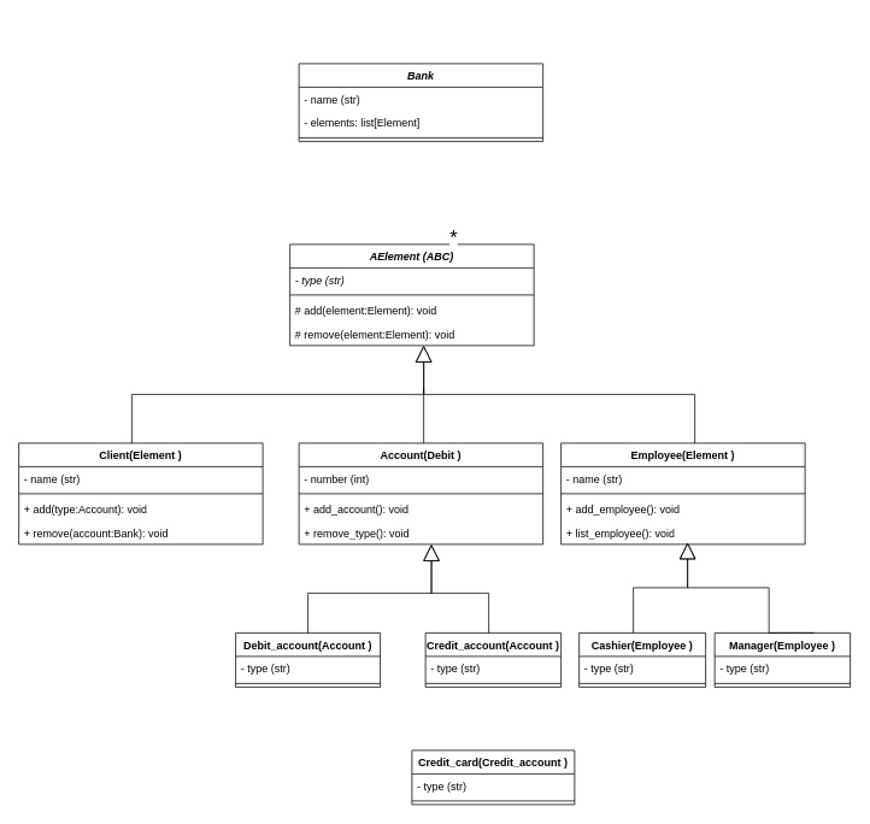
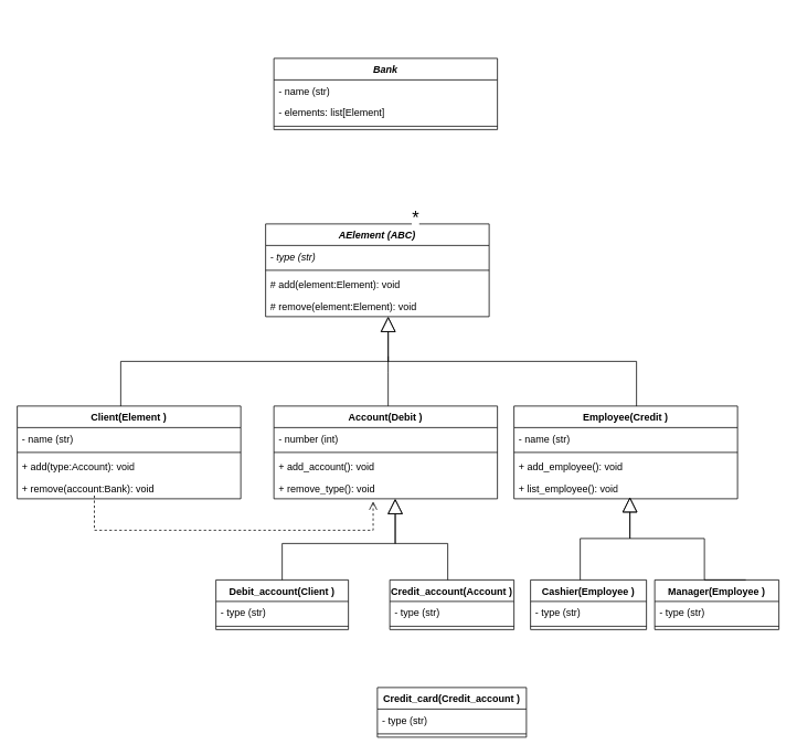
  <mxCell id="0" />
  <mxCell id="1" parent="0" />
  <mxCell id="2" value="&lt;i&gt;AElement (ABC)&lt;/i&gt;" style="swimlane;fontStyle=1;align=center;verticalAlign=top;childLayout=stackLayout;horizontal=1;startSize=26;horizontalStack=0;resizeParent=1;resizeParentMax=0;resizeLast=0;collapsible=1;marginBottom=0;whiteSpace=wrap;html=1;" vertex="1" parent="1"><mxGeometry x="320" y="270" width="270" height="112" as="geometry" /></mxCell>
  <mxCell id="3" value="&lt;i&gt;- type (str)&lt;/i&gt;" style="text;strokeColor=none;fillColor=none;align=left;verticalAlign=top;spacingLeft=4;spacingRight=4;overflow=hidden;rotatable=0;points=[[0,0.5],[1,0.5]];portConstraint=eastwest;whiteSpace=wrap;html=1;" vertex="1" parent="2"><mxGeometry y="26" width="270" height="26" as="geometry" /></mxCell>
  <mxCell id="4" value="" style="line;strokeWidth=1;fillColor=none;align=left;verticalAlign=middle;spacingTop=-1;spacingLeft=3;spacingRight=3;rotatable=0;labelPosition=right;points=[];portConstraint=eastwest;strokeColor=inherit;" vertex="1" parent="2"><mxGeometry y="52" width="270" height="8" as="geometry" /></mxCell>
  <mxCell id="5" value="# add(element:Element): void" style="text;strokeColor=none;fillColor=none;align=left;verticalAlign=top;spacingLeft=4;spacingRight=4;overflow=hidden;rotatable=0;points=[[0,0.5],[1,0.5]];portConstraint=eastwest;whiteSpace=wrap;html=1;" vertex="1" parent="2"><mxGeometry y="60" width="270" height="26" as="geometry" /></mxCell>
  <mxCell id="6" value="# remove(element:Element): void" style="text;strokeColor=none;fillColor=none;align=left;verticalAlign=top;spacingLeft=4;spacingRight=4;overflow=hidden;rotatable=0;points=[[0,0.5],[1,0.5]];portConstraint=eastwest;whiteSpace=wrap;html=1;" vertex="1" parent="2"><mxGeometry y="86" width="270" height="26" as="geometry" /></mxCell>
  <mxCell id="7" value="&lt;i&gt;Bank&lt;/i&gt;" style="swimlane;fontStyle=1;align=center;verticalAlign=top;childLayout=stackLayout;horizontal=1;startSize=26;horizontalStack=0;resizeParent=1;resizeParentMax=0;resizeLast=0;collapsible=1;marginBottom=0;whiteSpace=wrap;html=1;" vertex="1" parent="1"><mxGeometry x="330" y="70" width="270" height="86" as="geometry" /></mxCell>
  <mxCell id="8" value="- name (str)" style="text;strokeColor=none;fillColor=none;align=left;verticalAlign=top;spacingLeft=4;spacingRight=4;overflow=hidden;rotatable=0;points=[[0,0.5],[1,0.5]];portConstraint=eastwest;whiteSpace=wrap;html=1;" vertex="1" parent="7"><mxGeometry y="26" width="270" height="26" as="geometry" /></mxCell>
  <mxCell id="9" value="- elements: list[Element]" style="text;strokeColor=none;fillColor=none;align=left;verticalAlign=top;spacingLeft=4;spacingRight=4;overflow=hidden;rotatable=0;points=[[0,0.5],[1,0.5]];portConstraint=eastwest;whiteSpace=wrap;html=1;" vertex="1" parent="7"><mxGeometry y="52" width="270" height="26" as="geometry" /></mxCell>
  <mxCell id="10" value="" style="line;strokeWidth=1;fillColor=none;align=left;verticalAlign=middle;spacingTop=-1;spacingLeft=3;spacingRight=3;rotatable=0;labelPosition=right;points=[];portConstraint=eastwest;strokeColor=inherit;" vertex="1" parent="7"><mxGeometry y="78" width="270" height="8" as="geometry" /></mxCell>
  <mxCell id="11" value="&lt;font style=&quot;font-size: 22px;&quot;&gt;*&lt;/font&gt;" style="edgeLabel;html=1;align=center;verticalAlign=middle;resizable=0;points=[];" vertex="1" connectable="0" parent="1"><mxGeometry x="660.005" y="20" as="geometry"><mxPoint x="-160" y="243" as="offset" /></mxGeometry></mxCell>
  <mxCell id="12" value="" style="endArrow=block;endSize=16;endFill=0;html=1;rounded=0;entryX=1;entryY=0.5;entryDx=0;entryDy=0;edgeStyle=orthogonalEdgeStyle;" edge="1" parent="1"><mxGeometry width="160" relative="1" as="geometry"><mxPoint x="768" y="496" as="sourcePoint" /><mxPoint x="468" y="382.004" as="targetPoint" /><Array as="points"><mxPoint x="768" y="436" /><mxPoint x="468" y="436" /></Array></mxGeometry></mxCell>
  <mxCell id="13" value="" style="endArrow=block;endSize=16;endFill=0;html=1;rounded=0;edgeStyle=orthogonalEdgeStyle;exitX=0.5;exitY=0;exitDx=0;exitDy=0;entryX=0.536;entryY=0.991;entryDx=0;entryDy=0;entryPerimeter=0;" edge="1" parent="1"><mxGeometry width="160" relative="1" as="geometry"><mxPoint x="145" y="492" as="sourcePoint" /><mxPoint x="468.08" y="382" as="targetPoint" /><Array as="points"><mxPoint x="145" y="436" /><mxPoint x="468" y="436" /></Array></mxGeometry></mxCell>
  <mxCell id="14" value="" style="endArrow=none;html=1;edgeStyle=orthogonalEdgeStyle;rounded=0;entryX=0.5;entryY=0;entryDx=0;entryDy=0;" edge="1" parent="1"><mxGeometry relative="1" as="geometry"><mxPoint x="468" y="430" as="sourcePoint" /><mxPoint x="468" y="490" as="targetPoint" /><Array as="points"><mxPoint x="468" y="450" /><mxPoint x="468" y="450" /></Array></mxGeometry></mxCell>
- <mxCell id="15" value="Employee(Element&amp;nbsp;)" style="swimlane;fontStyle=1;align=center;verticalAlign=top;childLayout=stackLayout;horizontal=1;startSize=26;horizontalStack=0;resizeParent=1;resizeParentMax=0;resizeLast=0;collapsible=1;marginBottom=0;whiteSpace=wrap;html=1;" vertex="1" parent="1"><mxGeometry x="620" y="490" width="270" height="112" as="geometry" /></mxCell>
+ <mxCell id="15" value="Employee(Credit&amp;nbsp;)" style="swimlane;fontStyle=1;align=center;verticalAlign=top;childLayout=stackLayout;horizontal=1;startSize=26;horizontalStack=0;resizeParent=1;resizeParentMax=0;resizeLast=0;collapsible=1;marginBottom=0;whiteSpace=wrap;html=1;" vertex="1" parent="1"><mxGeometry x="620" y="490" width="270" height="112" as="geometry" /></mxCell>
  <mxCell id="16" value="- name (str)" style="text;strokeColor=none;fillColor=none;align=left;verticalAlign=top;spacingLeft=4;spacingRight=4;overflow=hidden;rotatable=0;points=[[0,0.5],[1,0.5]];portConstraint=eastwest;whiteSpace=wrap;html=1;" vertex="1" parent="15"><mxGeometry y="26" width="270" height="26" as="geometry" /></mxCell>
  <mxCell id="17" value="" style="line;strokeWidth=1;fillColor=none;align=left;verticalAlign=middle;spacingTop=-1;spacingLeft=3;spacingRight=3;rotatable=0;labelPosition=right;points=[];portConstraint=eastwest;strokeColor=inherit;" vertex="1" parent="15"><mxGeometry y="52" width="270" height="8" as="geometry" /></mxCell>
  <mxCell id="18" value="+ add_employee(): void" style="text;strokeColor=none;fillColor=none;align=left;verticalAlign=top;spacingLeft=4;spacingRight=4;overflow=hidden;rotatable=0;points=[[0,0.5],[1,0.5]];portConstraint=eastwest;whiteSpace=wrap;html=1;" vertex="1" parent="15"><mxGeometry y="60" width="270" height="26" as="geometry" /></mxCell>
  <mxCell id="19" value="+ list_employee(): void" style="text;strokeColor=none;fillColor=none;align=left;verticalAlign=top;spacingLeft=4;spacingRight=4;overflow=hidden;rotatable=0;points=[[0,0.5],[1,0.5]];portConstraint=eastwest;whiteSpace=wrap;html=1;" vertex="1" parent="15"><mxGeometry y="86" width="270" height="26" as="geometry" /></mxCell>
  <mxCell id="20" value="Client(Element&amp;nbsp;)" style="swimlane;fontStyle=1;align=center;verticalAlign=top;childLayout=stackLayout;horizontal=1;startSize=26;horizontalStack=0;resizeParent=1;resizeParentMax=0;resizeLast=0;collapsible=1;marginBottom=0;whiteSpace=wrap;html=1;" vertex="1" parent="1"><mxGeometry x="20" y="490" width="270" height="112" as="geometry" /></mxCell>
  <mxCell id="21" value="- name (str)" style="text;strokeColor=none;fillColor=none;align=left;verticalAlign=top;spacingLeft=4;spacingRight=4;overflow=hidden;rotatable=0;points=[[0,0.5],[1,0.5]];portConstraint=eastwest;whiteSpace=wrap;html=1;" vertex="1" parent="20"><mxGeometry y="26" width="270" height="26" as="geometry" /></mxCell>
  <mxCell id="22" value="" style="line;strokeWidth=1;fillColor=none;align=left;verticalAlign=middle;spacingTop=-1;spacingLeft=3;spacingRight=3;rotatable=0;labelPosition=right;points=[];portConstraint=eastwest;strokeColor=inherit;" vertex="1" parent="20"><mxGeometry y="52" width="270" height="8" as="geometry" /></mxCell>
  <mxCell id="23" value="+ add(type:Account): void" style="text;strokeColor=none;fillColor=none;align=left;verticalAlign=top;spacingLeft=4;spacingRight=4;overflow=hidden;rotatable=0;points=[[0,0.5],[1,0.5]];portConstraint=eastwest;whiteSpace=wrap;html=1;" vertex="1" parent="20"><mxGeometry y="60" width="270" height="26" as="geometry" /></mxCell>
  <mxCell id="24" value="+ remove(account:Bank): void" style="text;strokeColor=none;fillColor=none;align=left;verticalAlign=top;spacingLeft=4;spacingRight=4;overflow=hidden;rotatable=0;points=[[0,0.5],[1,0.5]];portConstraint=eastwest;whiteSpace=wrap;html=1;" vertex="1" parent="20"><mxGeometry y="86" width="270" height="26" as="geometry" /></mxCell>
  <mxCell id="25" value="Account(Debit&amp;nbsp;)" style="swimlane;fontStyle=1;align=center;verticalAlign=top;childLayout=stackLayout;horizontal=1;startSize=26;horizontalStack=0;resizeParent=1;resizeParentMax=0;resizeLast=0;collapsible=1;marginBottom=0;whiteSpace=wrap;html=1;" vertex="1" parent="1"><mxGeometry x="330" y="490" width="270" height="112" as="geometry" /></mxCell>
  <mxCell id="26" value="- number (int)" style="text;strokeColor=none;fillColor=none;align=left;verticalAlign=top;spacingLeft=4;spacingRight=4;overflow=hidden;rotatable=0;points=[[0,0.5],[1,0.5]];portConstraint=eastwest;whiteSpace=wrap;html=1;" vertex="1" parent="25"><mxGeometry y="26" width="270" height="26" as="geometry" /></mxCell>
  <mxCell id="27" value="" style="line;strokeWidth=1;fillColor=none;align=left;verticalAlign=middle;spacingTop=-1;spacingLeft=3;spacingRight=3;rotatable=0;labelPosition=right;points=[];portConstraint=eastwest;strokeColor=inherit;" vertex="1" parent="25"><mxGeometry y="52" width="270" height="8" as="geometry" /></mxCell>
  <mxCell id="28" value="+ add_account(): void" style="text;strokeColor=none;fillColor=none;align=left;verticalAlign=top;spacingLeft=4;spacingRight=4;overflow=hidden;rotatable=0;points=[[0,0.5],[1,0.5]];portConstraint=eastwest;whiteSpace=wrap;html=1;" vertex="1" parent="25"><mxGeometry y="60" width="270" height="26" as="geometry" /></mxCell>
  <mxCell id="29" value="+ remove_type(): void" style="text;strokeColor=none;fillColor=none;align=left;verticalAlign=top;spacingLeft=4;spacingRight=4;overflow=hidden;rotatable=0;points=[[0,0.5],[1,0.5]];portConstraint=eastwest;whiteSpace=wrap;html=1;" vertex="1" parent="25"><mxGeometry y="86" width="270" height="26" as="geometry" /></mxCell>
- <mxCell id="31" value="Debit_account(Account&amp;nbsp;)" style="swimlane;fontStyle=1;align=center;verticalAlign=top;childLayout=stackLayout;horizontal=1;startSize=26;horizontalStack=0;resizeParent=1;resizeParentMax=0;resizeLast=0;collapsible=1;marginBottom=0;whiteSpace=wrap;html=1;" vertex="1" parent="1"><mxGeometry x="260" y="700" width="160" height="60" as="geometry" /></mxCell>
+ <mxCell id="30" value="" style="html=1;verticalAlign=bottom;endArrow=open;dashed=1;endSize=8;rounded=0;edgeStyle=orthogonalEdgeStyle;exitX=0.345;exitY=0.85;exitDx=0;exitDy=0;exitPerimeter=0;entryX=0.444;entryY=1.124;entryDx=0;entryDy=0;entryPerimeter=0;" edge="1" parent="1" source="24" target="29"><mxGeometry x="-0.0" relative="1" as="geometry"><mxPoint x="100" y="730" as="sourcePoint" /><mxPoint x="450" y="670" as="targetPoint" /><Array as="points"><mxPoint x="113" y="640" /><mxPoint x="450" y="640" /></Array><mxPoint as="offset" /></mxGeometry></mxCell>
+ <mxCell id="31" value="Debit_account(Client&amp;nbsp;)" style="swimlane;fontStyle=1;align=center;verticalAlign=top;childLayout=stackLayout;horizontal=1;startSize=26;horizontalStack=0;resizeParent=1;resizeParentMax=0;resizeLast=0;collapsible=1;marginBottom=0;whiteSpace=wrap;html=1;" vertex="1" parent="1"><mxGeometry x="260" y="700" width="160" height="60" as="geometry" /></mxCell>
  <mxCell id="32" value="- type (str)" style="text;strokeColor=none;fillColor=none;align=left;verticalAlign=top;spacingLeft=4;spacingRight=4;overflow=hidden;rotatable=0;points=[[0,0.5],[1,0.5]];portConstraint=eastwest;whiteSpace=wrap;html=1;" vertex="1" parent="31"><mxGeometry y="26" width="160" height="26" as="geometry" /></mxCell>
  <mxCell id="33" value="" style="line;strokeWidth=1;fillColor=none;align=left;verticalAlign=middle;spacingTop=-1;spacingLeft=3;spacingRight=3;rotatable=0;labelPosition=right;points=[];portConstraint=eastwest;strokeColor=inherit;" vertex="1" parent="31"><mxGeometry y="52" width="160" height="8" as="geometry" /></mxCell>
  <mxCell id="34" value="Credit_account(Account&amp;nbsp;)" style="swimlane;fontStyle=1;align=center;verticalAlign=top;childLayout=stackLayout;horizontal=1;startSize=26;horizontalStack=0;resizeParent=1;resizeParentMax=0;resizeLast=0;collapsible=1;marginBottom=0;whiteSpace=wrap;html=1;" vertex="1" parent="1"><mxGeometry x="470" y="700" width="150" height="60" as="geometry" /></mxCell>
  <mxCell id="35" value="- type (str)" style="text;strokeColor=none;fillColor=none;align=left;verticalAlign=top;spacingLeft=4;spacingRight=4;overflow=hidden;rotatable=0;points=[[0,0.5],[1,0.5]];portConstraint=eastwest;whiteSpace=wrap;html=1;" vertex="1" parent="34"><mxGeometry y="26" width="150" height="26" as="geometry" /></mxCell>
  <mxCell id="36" value="" style="line;strokeWidth=1;fillColor=none;align=left;verticalAlign=middle;spacingTop=-1;spacingLeft=3;spacingRight=3;rotatable=0;labelPosition=right;points=[];portConstraint=eastwest;strokeColor=inherit;" vertex="1" parent="34"><mxGeometry y="52" width="150" height="8" as="geometry" /></mxCell>
  <mxCell id="37" value="" style="endArrow=block;endSize=16;endFill=0;html=1;rounded=0;entryX=1;entryY=0.5;entryDx=0;entryDy=0;edgeStyle=orthogonalEdgeStyle;" edge="1" parent="1"><mxGeometry width="160" relative="1" as="geometry"><mxPoint x="540" y="700" as="sourcePoint" /><mxPoint x="476.5" y="602.004" as="targetPoint" /><Array as="points"><mxPoint x="540" y="656" /><mxPoint x="477" y="656" /></Array></mxGeometry></mxCell>
  <mxCell id="38" value="" style="endArrow=block;endSize=16;endFill=0;html=1;rounded=0;edgeStyle=orthogonalEdgeStyle;entryX=0.536;entryY=0.991;entryDx=0;entryDy=0;entryPerimeter=0;" edge="1" parent="1"><mxGeometry width="160" relative="1" as="geometry"><mxPoint x="340" y="700" as="sourcePoint" /><mxPoint x="476.58" y="602" as="targetPoint" /><Array as="points"><mxPoint x="340" y="656" /><mxPoint x="477" y="656" /></Array></mxGeometry></mxCell>
  <mxCell id="39" value="Cashier(Employee&amp;nbsp;)" style="swimlane;fontStyle=1;align=center;verticalAlign=top;childLayout=stackLayout;horizontal=1;startSize=26;horizontalStack=0;resizeParent=1;resizeParentMax=0;resizeLast=0;collapsible=1;marginBottom=0;whiteSpace=wrap;html=1;" vertex="1" parent="1"><mxGeometry x="640" y="700" width="140" height="60" as="geometry" /></mxCell>
  <mxCell id="40" value="- type (str)" style="text;strokeColor=none;fillColor=none;align=left;verticalAlign=top;spacingLeft=4;spacingRight=4;overflow=hidden;rotatable=0;points=[[0,0.5],[1,0.5]];portConstraint=eastwest;whiteSpace=wrap;html=1;" vertex="1" parent="39"><mxGeometry y="26" width="140" height="26" as="geometry" /></mxCell>
  <mxCell id="41" value="" style="line;strokeWidth=1;fillColor=none;align=left;verticalAlign=middle;spacingTop=-1;spacingLeft=3;spacingRight=3;rotatable=0;labelPosition=right;points=[];portConstraint=eastwest;strokeColor=inherit;" vertex="1" parent="39"><mxGeometry y="52" width="140" height="8" as="geometry" /></mxCell>
  <mxCell id="42" value="Manager(Employee&amp;nbsp;)" style="swimlane;fontStyle=1;align=center;verticalAlign=top;childLayout=stackLayout;horizontal=1;startSize=26;horizontalStack=0;resizeParent=1;resizeParentMax=0;resizeLast=0;collapsible=1;marginBottom=0;whiteSpace=wrap;html=1;" vertex="1" parent="1"><mxGeometry x="790" y="700" width="150" height="60" as="geometry" /></mxCell>
  <mxCell id="43" value="- type (str)" style="text;strokeColor=none;fillColor=none;align=left;verticalAlign=top;spacingLeft=4;spacingRight=4;overflow=hidden;rotatable=0;points=[[0,0.5],[1,0.5]];portConstraint=eastwest;whiteSpace=wrap;html=1;" vertex="1" parent="42"><mxGeometry y="26" width="150" height="26" as="geometry" /></mxCell>
  <mxCell id="44" value="" style="line;strokeWidth=1;fillColor=none;align=left;verticalAlign=middle;spacingTop=-1;spacingLeft=3;spacingRight=3;rotatable=0;labelPosition=right;points=[];portConstraint=eastwest;strokeColor=inherit;" vertex="1" parent="42"><mxGeometry y="52" width="150" height="8" as="geometry" /></mxCell>
  <mxCell id="45" value="" style="endArrow=block;endSize=16;endFill=0;html=1;rounded=0;edgeStyle=orthogonalEdgeStyle;" edge="1" parent="1"><mxGeometry width="160" relative="1" as="geometry"><mxPoint x="900" y="700" as="sourcePoint" /><mxPoint x="760" y="600" as="targetPoint" /><Array as="points"><mxPoint x="850" y="700" /><mxPoint x="850" y="650" /><mxPoint x="760" y="650" /></Array></mxGeometry></mxCell>
  <mxCell id="46" value="" style="endArrow=block;endSize=16;endFill=0;html=1;rounded=0;edgeStyle=orthogonalEdgeStyle;" edge="1" parent="1"><mxGeometry width="160" relative="1" as="geometry"><mxPoint x="700" y="700" as="sourcePoint" /><mxPoint x="760" y="600" as="targetPoint" /><Array as="points"><mxPoint x="700" y="650" /><mxPoint x="760" y="650" /></Array></mxGeometry></mxCell>
  <mxCell id="47" value="Credit_card(Credit_account&amp;nbsp;)" style="swimlane;fontStyle=1;align=center;verticalAlign=top;childLayout=stackLayout;horizontal=1;startSize=26;horizontalStack=0;resizeParent=1;resizeParentMax=0;resizeLast=0;collapsible=1;marginBottom=0;whiteSpace=wrap;html=1;" vertex="1" parent="1"><mxGeometry x="455" y="830" width="180" height="60" as="geometry" /></mxCell>
  <mxCell id="48" value="- type (str)" style="text;strokeColor=none;fillColor=none;align=left;verticalAlign=top;spacingLeft=4;spacingRight=4;overflow=hidden;rotatable=0;points=[[0,0.5],[1,0.5]];portConstraint=eastwest;whiteSpace=wrap;html=1;" vertex="1" parent="47"><mxGeometry y="26" width="180" height="26" as="geometry" /></mxCell>
  <mxCell id="49" value="" style="line;strokeWidth=1;fillColor=none;align=left;verticalAlign=middle;spacingTop=-1;spacingLeft=3;spacingRight=3;rotatable=0;labelPosition=right;points=[];portConstraint=eastwest;strokeColor=inherit;" vertex="1" parent="47"><mxGeometry y="52" width="180" height="8" as="geometry" /></mxCell>
